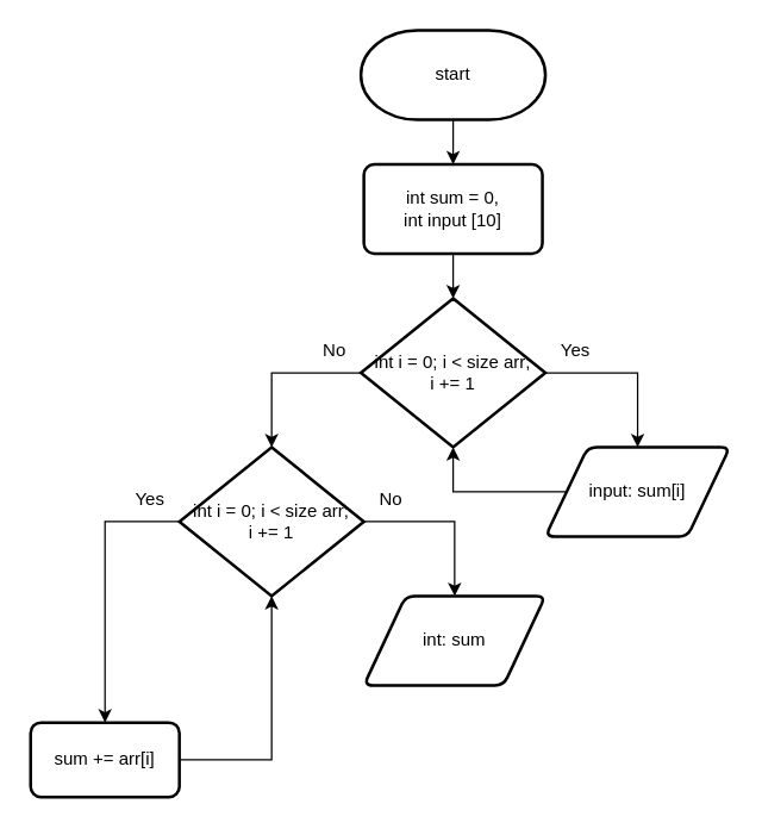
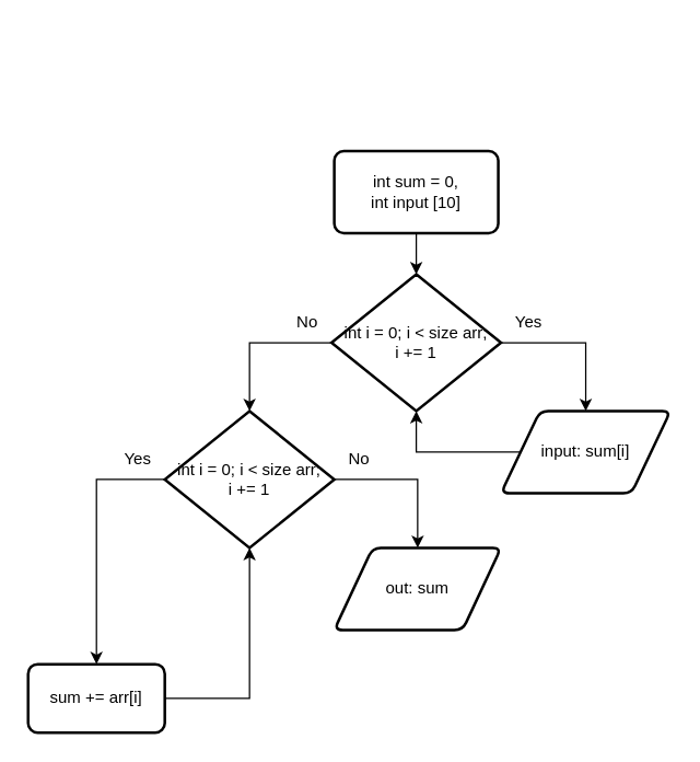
  <mxCell id="0" />
  <mxCell id="1" parent="0" />
- <mxCell id="2" style="edgeStyle=orthogonalEdgeStyle;rounded=0;orthogonalLoop=1;jettySize=auto;html=1;exitX=0.5;exitY=1;exitDx=0;exitDy=0;exitPerimeter=0;entryX=0.5;entryY=0;entryDx=0;entryDy=0;" edge="1" parent="1" source="3" target="10"><mxGeometry relative="1" as="geometry" /></mxCell>
- <mxCell id="3" value="start" style="strokeWidth=2;html=1;shape=mxgraph.flowchart.terminator;whiteSpace=wrap;" vertex="1" parent="1"><mxGeometry x="242" y="20" width="124" height="60" as="geometry" /></mxCell>
  <mxCell id="4" style="edgeStyle=orthogonalEdgeStyle;rounded=0;orthogonalLoop=1;jettySize=auto;html=1;exitX=1;exitY=0.5;exitDx=0;exitDy=0;exitPerimeter=0;" edge="1" parent="1" source="6" target="8"><mxGeometry relative="1" as="geometry" /></mxCell>
  <mxCell id="5" style="edgeStyle=orthogonalEdgeStyle;rounded=0;orthogonalLoop=1;jettySize=auto;html=1;exitX=0;exitY=0.5;exitDx=0;exitDy=0;exitPerimeter=0;entryX=0.5;entryY=0;entryDx=0;entryDy=0;entryPerimeter=0;" edge="1" parent="1" source="6" target="13"><mxGeometry relative="1" as="geometry" /></mxCell>
  <mxCell id="6" value="int i = 0; i &amp;lt; size arr;&lt;br&gt;i += 1" style="strokeWidth=2;html=1;shape=mxgraph.flowchart.decision;whiteSpace=wrap;" vertex="1" parent="1"><mxGeometry x="242" y="200" width="124" height="100" as="geometry" /></mxCell>
  <mxCell id="7" style="edgeStyle=orthogonalEdgeStyle;rounded=0;orthogonalLoop=1;jettySize=auto;html=1;exitX=0;exitY=0.5;exitDx=0;exitDy=0;entryX=0.5;entryY=1;entryDx=0;entryDy=0;entryPerimeter=0;" edge="1" parent="1" source="8" target="6"><mxGeometry relative="1" as="geometry"><Array as="points"><mxPoint x="304" y="330" /></Array></mxGeometry></mxCell>
  <mxCell id="8" value="input: sum[i]" style="shape=parallelogram;html=1;strokeWidth=2;perimeter=parallelogramPerimeter;whiteSpace=wrap;rounded=1;arcSize=12;size=0.23;" vertex="1" parent="1"><mxGeometry x="366" y="300" width="124" height="60" as="geometry" /></mxCell>
  <mxCell id="9" style="edgeStyle=orthogonalEdgeStyle;rounded=0;orthogonalLoop=1;jettySize=auto;html=1;exitX=0.5;exitY=1;exitDx=0;exitDy=0;entryX=0.5;entryY=0;entryDx=0;entryDy=0;entryPerimeter=0;" edge="1" parent="1" source="10" target="6"><mxGeometry relative="1" as="geometry" /></mxCell>
  <mxCell id="10" value="int sum = 0,&lt;br&gt;int input [10]" style="rounded=1;whiteSpace=wrap;html=1;absoluteArcSize=1;arcSize=14;strokeWidth=2;" vertex="1" parent="1"><mxGeometry x="244" y="110" width="120" height="60" as="geometry" /></mxCell>
  <mxCell id="11" style="edgeStyle=orthogonalEdgeStyle;rounded=0;orthogonalLoop=1;jettySize=auto;html=1;exitX=0;exitY=0.5;exitDx=0;exitDy=0;exitPerimeter=0;entryX=0.5;entryY=0;entryDx=0;entryDy=0;" edge="1" parent="1" source="13" target="15"><mxGeometry relative="1" as="geometry" /></mxCell>
  <mxCell id="12" style="edgeStyle=orthogonalEdgeStyle;rounded=0;orthogonalLoop=1;jettySize=auto;html=1;exitX=1;exitY=0.5;exitDx=0;exitDy=0;exitPerimeter=0;" edge="1" parent="1" source="13" target="16"><mxGeometry relative="1" as="geometry" /></mxCell>
  <mxCell id="13" value="int i = 0; i &amp;lt; size arr;&lt;br&gt;i += 1" style="strokeWidth=2;html=1;shape=mxgraph.flowchart.decision;whiteSpace=wrap;" vertex="1" parent="1"><mxGeometry x="120" y="300" width="124" height="100" as="geometry" /></mxCell>
  <mxCell id="14" style="edgeStyle=orthogonalEdgeStyle;rounded=0;orthogonalLoop=1;jettySize=auto;html=1;exitX=1;exitY=0.5;exitDx=0;exitDy=0;entryX=0.5;entryY=1;entryDx=0;entryDy=0;entryPerimeter=0;" edge="1" parent="1" source="15" target="13"><mxGeometry relative="1" as="geometry" /></mxCell>
  <mxCell id="15" value="sum += arr[i]" style="rounded=1;whiteSpace=wrap;html=1;absoluteArcSize=1;arcSize=14;strokeWidth=2;" vertex="1" parent="1"><mxGeometry x="20" y="485" width="100" height="50" as="geometry" /></mxCell>
- <mxCell id="16" value="int: sum" style="shape=parallelogram;html=1;strokeWidth=2;perimeter=parallelogramPerimeter;whiteSpace=wrap;rounded=1;arcSize=12;size=0.23;" vertex="1" parent="1"><mxGeometry x="244" y="400" width="122" height="60" as="geometry" /></mxCell>
+ <mxCell id="16" value="out: sum" style="shape=parallelogram;html=1;strokeWidth=2;perimeter=parallelogramPerimeter;whiteSpace=wrap;rounded=1;arcSize=12;size=0.23;" vertex="1" parent="1"><mxGeometry x="244" y="400" width="122" height="60" as="geometry" /></mxCell>
  <mxCell id="17" value="Yes" style="text;html=1;align=center;verticalAlign=middle;resizable=0;points=[];autosize=1;strokeColor=none;fillColor=none;" vertex="1" parent="1"><mxGeometry x="366" y="220" width="40" height="30" as="geometry" /></mxCell>
  <mxCell id="18" value="Yes" style="text;html=1;align=center;verticalAlign=middle;resizable=0;points=[];autosize=1;strokeColor=none;fillColor=none;" vertex="1" parent="1"><mxGeometry x="80" y="320" width="40" height="30" as="geometry" /></mxCell>
  <mxCell id="19" value="No" style="text;html=1;align=center;verticalAlign=middle;resizable=0;points=[];autosize=1;strokeColor=none;fillColor=none;" vertex="1" parent="1"><mxGeometry x="204" y="220" width="40" height="30" as="geometry" /></mxCell>
  <mxCell id="20" value="No" style="text;html=1;align=center;verticalAlign=middle;resizable=0;points=[];autosize=1;strokeColor=none;fillColor=none;" vertex="1" parent="1"><mxGeometry x="242" y="320" width="40" height="30" as="geometry" /></mxCell>
